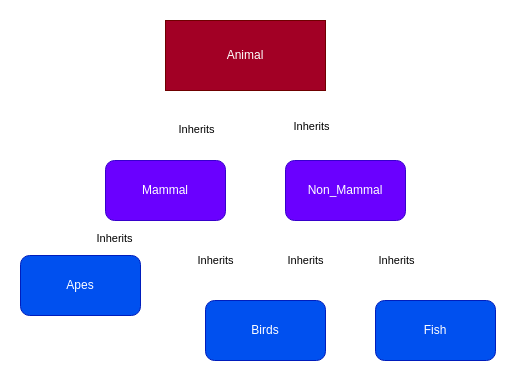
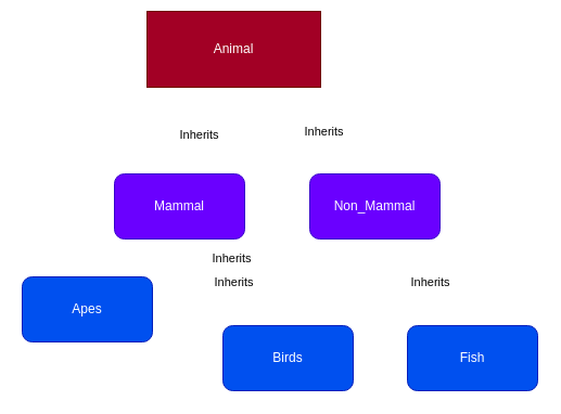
  <mxCell id="0" />
  <mxCell id="1" parent="0" />
- <mxCell id="2" value="Animal" style="rounded=0;whiteSpace=wrap;html=1;strokeColor=#6F0000;fillColor=#a20025;fontColor=#ffffff;" vertex="1" parent="1"><mxGeometry x="165" y="20" width="160" height="70" as="geometry" /></mxCell>
+ <mxCell id="2" value="Animal" style="rounded=0;whiteSpace=wrap;html=1;strokeColor=#6F0000;fillColor=#a20025;fontColor=#ffffff;" vertex="1" parent="1"><mxGeometry x="135" y="10" width="160" height="70" as="geometry" /></mxCell>
  <mxCell id="3" style="edgeStyle=orthogonalEdgeStyle;html=1;exitX=0.5;exitY=0;exitDx=0;exitDy=0;entryX=0.5;entryY=1;entryDx=0;entryDy=0;strokeColor=#FFFFFF;" edge="1" parent="1" source="5" target="2"><mxGeometry relative="1" as="geometry" /></mxCell>
  <mxCell id="4" value="Inherits" style="edgeLabel;html=1;align=center;verticalAlign=middle;resizable=0;points=[];strokeColor=#FFFFFF;" vertex="1" connectable="0" parent="3"><mxGeometry x="-0.128" y="-3" relative="1" as="geometry"><mxPoint as="offset" /></mxGeometry></mxCell>
  <mxCell id="5" value="Mammal" style="rounded=1;whiteSpace=wrap;html=1;strokeColor=#3700CC;fillColor=#6a00ff;fontColor=#ffffff;" vertex="1" parent="1"><mxGeometry x="105" y="160" width="120" height="60" as="geometry" /></mxCell>
  <mxCell id="6" style="edgeStyle=orthogonalEdgeStyle;html=1;exitX=0.5;exitY=0;exitDx=0;exitDy=0;entryX=0.588;entryY=1.043;entryDx=0;entryDy=0;entryPerimeter=0;strokeColor=#FFFFFF;" edge="1" parent="1" source="8" target="2"><mxGeometry relative="1" as="geometry" /></mxCell>
  <mxCell id="7" value="Inherits" style="edgeLabel;html=1;align=center;verticalAlign=middle;resizable=0;points=[];strokeColor=#FFFFFF;" vertex="1" connectable="0" parent="6"><mxGeometry x="-0.083" relative="1" as="geometry"><mxPoint as="offset" /></mxGeometry></mxCell>
  <mxCell id="8" value="Non_Mammal" style="rounded=1;whiteSpace=wrap;html=1;strokeColor=#3700CC;fillColor=#6a00ff;fontColor=#ffffff;" vertex="1" parent="1"><mxGeometry x="285" y="160" width="120" height="60" as="geometry" /></mxCell>
  <mxCell id="9" value="Inherits" style="edgeStyle=orthogonalEdgeStyle;html=1;exitX=0.5;exitY=0;exitDx=0;exitDy=0;entryX=0.5;entryY=1;entryDx=0;entryDy=0;strokeColor=#FFFFFF;" edge="1" parent="1" source="11" target="5"><mxGeometry relative="1" as="geometry" /></mxCell>
- <mxCell id="10" value="Inherits" style="edgeStyle=orthogonalEdgeStyle;html=1;exitX=0.5;exitY=0;exitDx=0;exitDy=0;entryX=0.5;entryY=1;entryDx=0;entryDy=0;strokeColor=#FFFFFF;" edge="1" parent="1" source="11" target="8"><mxGeometry relative="1" as="geometry" /></mxCell>
  <mxCell id="11" value="Birds" style="rounded=1;whiteSpace=wrap;html=1;strokeColor=#001DBC;fillColor=#0050ef;fontColor=#ffffff;" vertex="1" parent="1"><mxGeometry x="205" y="300" width="120" height="60" as="geometry" /></mxCell>
  <mxCell id="12" value="Inherits" style="edgeStyle=orthogonalEdgeStyle;html=1;exitX=0.5;exitY=0;exitDx=0;exitDy=0;entryX=0.594;entryY=1.017;entryDx=0;entryDy=0;entryPerimeter=0;strokeColor=#FFFFFF;" edge="1" parent="1" source="13" target="8"><mxGeometry relative="1" as="geometry" /></mxCell>
  <mxCell id="13" value="Fish" style="rounded=1;whiteSpace=wrap;html=1;strokeColor=#001DBC;fillColor=#0050ef;fontColor=#ffffff;" vertex="1" parent="1"><mxGeometry x="375" y="300" width="120" height="60" as="geometry" /></mxCell>
- <mxCell id="14" value="Inherits" style="edgeStyle=orthogonalEdgeStyle;html=1;exitX=0.5;exitY=0;exitDx=0;exitDy=0;entryX=0.372;entryY=1.039;entryDx=0;entryDy=0;entryPerimeter=0;strokeColor=#FFFFFF;" edge="1" parent="1" source="15" target="5"><mxGeometry relative="1" as="geometry" /></mxCell>
+ <mxCell id="14" value="Inherits" style="edgeStyle=orthogonalEdgeStyle;html=1;exitX=0.5;exitY=0;exitDx=0;exitDy=0;strokeColor=#FFFFFF;" edge="1" parent="1" source="15" target="8"><mxGeometry relative="1" as="geometry" /></mxCell>
  <mxCell id="15" value="Apes" style="rounded=1;whiteSpace=wrap;html=1;strokeColor=#001DBC;fillColor=#0050ef;fontColor=#ffffff;" vertex="1" parent="1"><mxGeometry x="20" y="255" width="120" height="60" as="geometry" /></mxCell>
